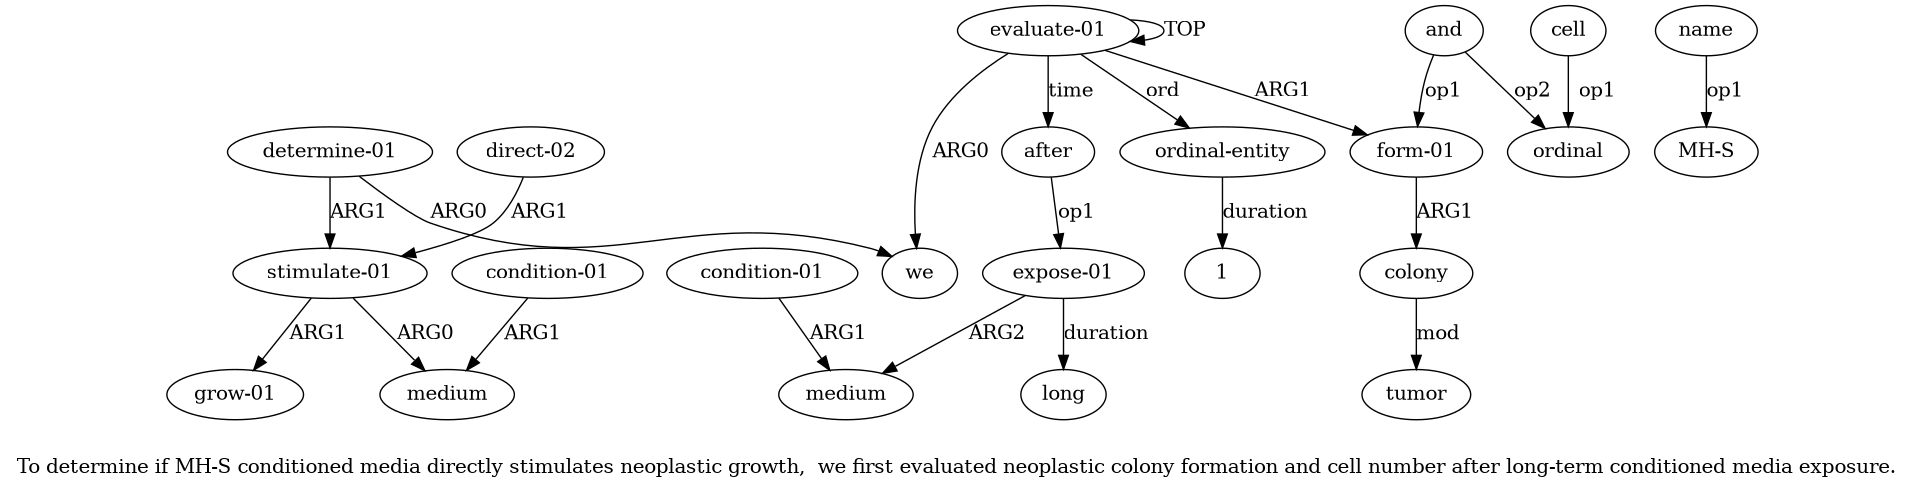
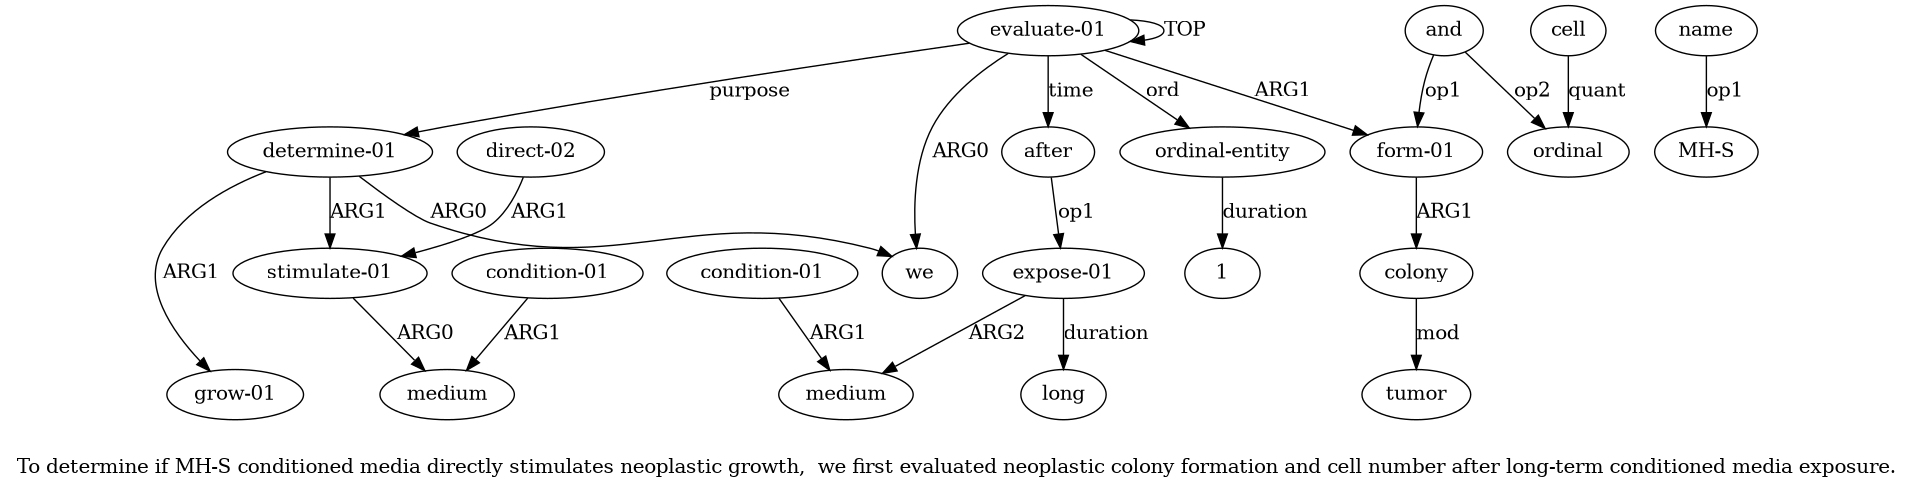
  digraph {
    label="To determine if MH-S conditioned media directly stimulates neoplastic growth,  we first evaluated neoplastic colony formation and cell number after long-term conditioned media exposure."
    node [color=black gold_ind=-1 gold_label=medium test_ind=-1 test_label=medium]
    edge [color=black gold_label=ARG1 test_label=ARG1]
    n1 [gold_ind=20 gold_label="grow-01" label="grow-01" test_ind=20 test_label="grow-01"]
    n2 [gold_ind=5 gold_label=tumor label=tumor test_ind=5 test_label=tumor]
    n3 [gold_ind=21 gold_label="direct-02" label="direct-02" test_ind=21 test_label="direct-02"]
    n4 [gold_ind=15 gold_label="stimulate-01" label="stimulate-01" test_ind=15 test_label="stimulate-01"]
    n5 [gold_ind=16 label=medium test_ind=16]
    n6 [gold_label=1 label=1 test_label=1]
    n7 [gold_label="MH-S" label="MH-S" test_label="MH-S"]
    n8 [gold_ind=14 gold_label="determine-01" label="determine-01" test_ind=14 test_label="determine-01"]
    n9 [gold_ind=1 gold_label=we label=we test_ind=1 test_label=we]
    n10 [gold_ind=17 gold_label="condition-01" label="condition-01" test_ind=17 test_label="condition-01"]
    n11 [gold_ind=19 gold_label=name label=name test_ind=19 test_label=name]
    n12 [gold_ind=11 label=medium test_ind=11]
    n13 [gold_ind=10 gold_label="expose-01" label="expose-01" test_ind=10 test_label="expose-01"]
    n14 [gold_ind=13 gold_label=long label=long test_ind=13 test_label=long]
    n15 [gold_ind=12 gold_label="condition-01" label="condition-01" test_ind=12 test_label="condition-01"]
    n16 [gold_ind=0 gold_label="evaluate-01" label="evaluate-01" test_ind=0 test_label="evaluate-01"]
    n17 [gold_ind=9 gold_label=after label=after test_ind=9 test_label=after]
    n18 [gold_ind=8 gold_label="ordinal-entity" label="ordinal-entity" test_ind=8 test_label="ordinal-entity"]
    n19 [gold_ind=3 gold_label="form-01" label="form-01" test_ind=3 test_label="form-01"]
    n20 [gold_ind=2 gold_label=and label=and test_ind=2 test_label=and]
    n21 [gold_ind=6 gold_label=number label=ordinal test_ind=6 test_label=number]
    n22 [gold_ind=4 gold_label=colony label=colony test_ind=4 test_label=colony]
    n23 [gold_ind=7 gold_label=cell label=cell test_ind=7 test_label=cell]
    n3 -> n4 [label=ARG1]
-   n4 -> n1 [label=ARG1]
+   n8 -> n1 [label=ARG1]
    n4 -> n5 [gold_label=ARG0 label=ARG0 test_label=ARG0]
    n8 -> n4 [label=ARG1]
    n8 -> n9 [gold_label=ARG0 label=ARG0 test_label=ARG0]
    n10 -> n5 [label=ARG1]
    n11 -> n7 [gold_label=op1 label=op1 test_label=op1]
    n13 -> n12 [gold_label=ARG2 label=ARG2 test_label=ARG2]
    n13 -> n14 [gold_label=duration label=duration test_label=duration]
    n15 -> n12 [label=ARG1]
+   n16 -> n8 [gold_label=purpose label=purpose test_label=purpose]
    n16 -> n9 [gold_label=ARG0 label=ARG0 test_label=ARG0]
    n16 -> n16 [gold_label=TOP label=TOP test_label=TOP]
    n16 -> n17 [gold_label=time label=time test_label=time]
    n16 -> n18 [gold_label=ord label=ord test_label=ord]
    n16 -> n19 [label=ARG1]
    n17 -> n13 [gold_label=op1 label=op1 test_label=op1]
    n18 -> n6 [gold_label=value label=duration test_label=value]
    n19 -> n22 [label=ARG1]
    n20 -> n19 [gold_label=op1 label=op1 test_label=op1]
    n20 -> n21 [gold_label=op2 label=op2 test_label=op2]
    n22 -> n2 [gold_label=mod label=mod test_label=mod]
-   n23 -> n21 [gold_label=quant label=op1 test_label=quant]
+   n23 -> n21 [gold_label=quant label=quant test_label=quant]
  }
